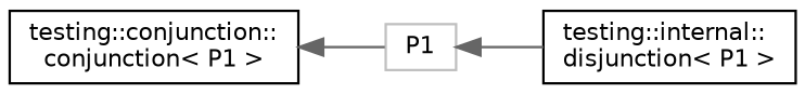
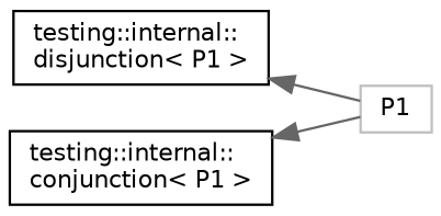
  digraph {
    rankdir=LR
    node [color=black fillcolor=white fontname=Helvetica fontsize=10 shape=record style=filled]
    edge [color=gray40 dir=back fontname=Helvetica fontsize=10 labelfontname=Helvetica labelfontsize=10 style=solid]
    n1 [color=grey75 height=0.2 label=P1 width=0.4]
    n2 [height=0.2 label="testing::internal::\ldisjunction\< P1 \>" width=0.4]
-   n3 [height=0.2 label="testing::conjunction::\lconjunction\< P1 \>" width=0.4]
-   n1 -> n2
+   n3 [height=0.2 label="testing::internal::\lconjunction\< P1 \>" width=0.4]
+   n2 -> n1
    n3 -> n1
  }
